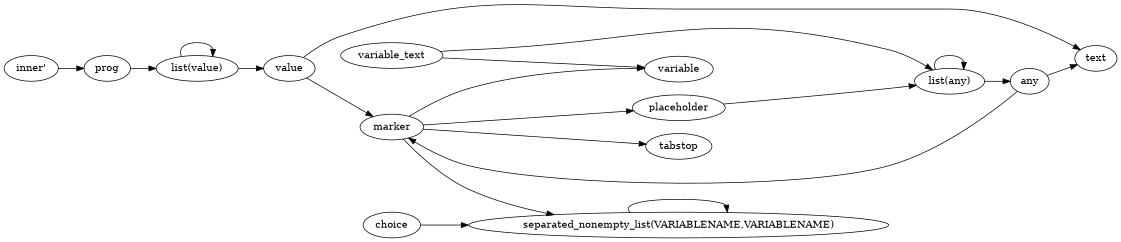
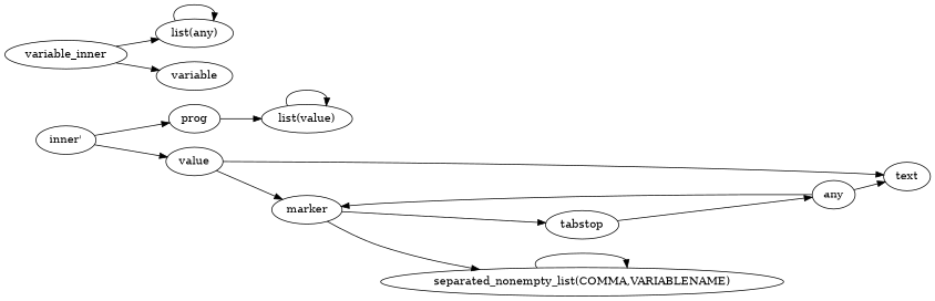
  digraph {
    rankdir=LR
    n1 [label="inner'"]
    n2 [label=prog]
    n3 [label="list(value)"]
-   n4 [label=variable_text]
+   n4 [label=variable_inner]
    n5 [label="list(any)"]
    n6 [label=variable]
    n7 [label=any]
    n8 [label=value]
    n9 [label=text]
    n10 [label=marker]
    n11 [label=tabstop]
-   n12 [label="separated_nonempty_list(VARIABLENAME,VARIABLENAME)"]
-   n13 [label=placeholder]
-   n14 [label=choice]
+   n12 [label="separated_nonempty_list(COMMA,VARIABLENAME)"]
    n1 -> n2
    n2 -> n3
    n3 -> n3
-   n3 -> n8
+   n1 -> n8
    n4 -> n5
    n4 -> n6
    n5 -> n5
-   n5 -> n7
+   n11 -> n7
    n7 -> n9
    n7 -> n10
    n8 -> n9
    n8 -> n10
-   n10 -> n6
    n10 -> n11
    n10 -> n12
-   n10 -> n13
    n12 -> n12
-   n13 -> n5
-   n14 -> n12
  }
